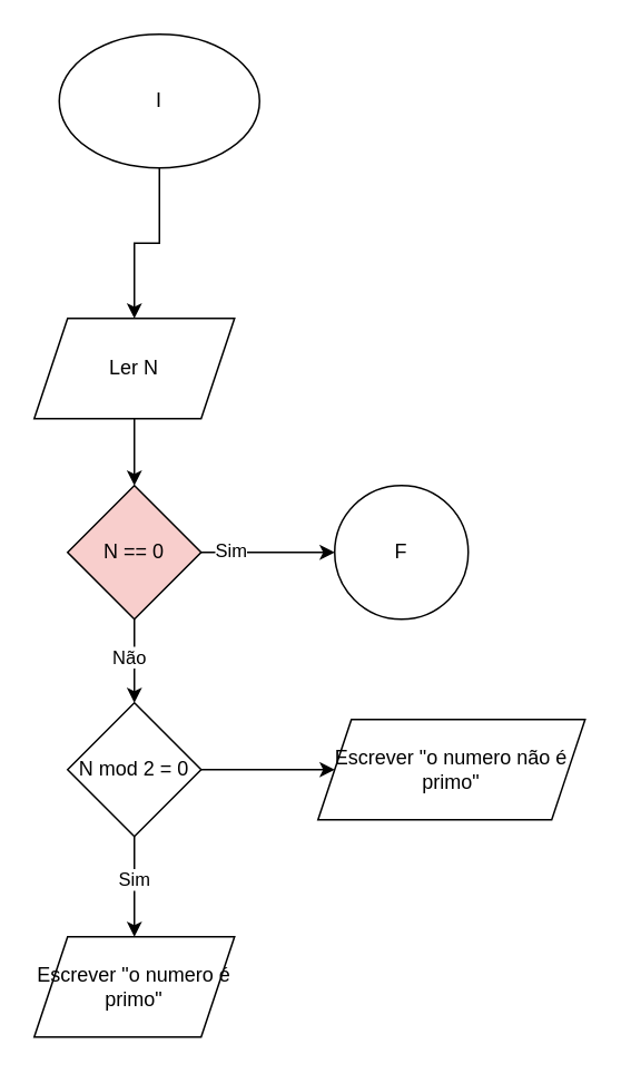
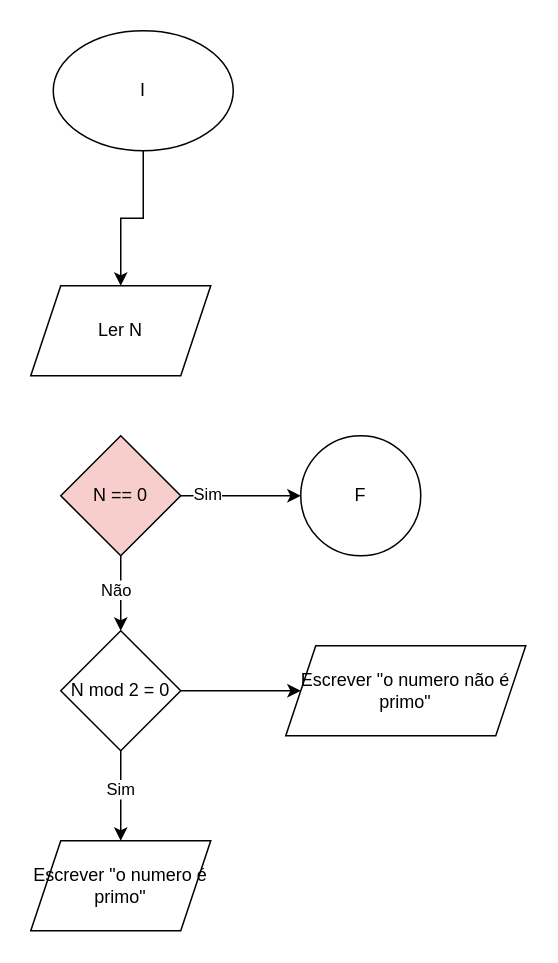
  <mxCell id="0" />
  <mxCell id="1" parent="0" />
  <mxCell id="2" value="" style="edgeStyle=orthogonalEdgeStyle;rounded=0;orthogonalLoop=1;jettySize=auto;html=1;" edge="1" parent="1" source="3" target="5"><mxGeometry relative="1" as="geometry" /></mxCell>
  <mxCell id="3" value="I" style="ellipse;whiteSpace=wrap;html=1;" vertex="1" parent="1"><mxGeometry x="35" y="20" width="120" height="80" as="geometry" /></mxCell>
- <mxCell id="4" value="" style="edgeStyle=orthogonalEdgeStyle;rounded=0;orthogonalLoop=1;jettySize=auto;html=1;" edge="1" parent="1" source="5" target="15"><mxGeometry relative="1" as="geometry" /></mxCell>
  <mxCell id="5" value="Ler N" style="shape=parallelogram;perimeter=parallelogramPerimeter;whiteSpace=wrap;html=1;fixedSize=1;" vertex="1" parent="1"><mxGeometry x="20" y="190" width="120" height="60" as="geometry" /></mxCell>
  <mxCell id="6" value="" style="edgeStyle=orthogonalEdgeStyle;rounded=0;orthogonalLoop=1;jettySize=auto;html=1;" edge="1" parent="1" source="9" target="10"><mxGeometry relative="1" as="geometry" /></mxCell>
  <mxCell id="7" value="Sim" style="edgeLabel;html=1;align=center;verticalAlign=middle;resizable=0;points=[];" vertex="1" connectable="0" parent="6"><mxGeometry x="-0.156" y="-1" relative="1" as="geometry"><mxPoint as="offset" /></mxGeometry></mxCell>
  <mxCell id="8" value="" style="edgeStyle=orthogonalEdgeStyle;rounded=0;orthogonalLoop=1;jettySize=auto;html=1;" edge="1" parent="1" source="9" target="17"><mxGeometry relative="1" as="geometry" /></mxCell>
  <mxCell id="9" value="N mod 2 = 0" style="rhombus;whiteSpace=wrap;html=1;" vertex="1" parent="1"><mxGeometry x="40" y="420" width="80" height="80" as="geometry" /></mxCell>
  <mxCell id="10" value="Escrever &quot;o numero é primo&quot;" style="shape=parallelogram;perimeter=parallelogramPerimeter;whiteSpace=wrap;html=1;fixedSize=1;" vertex="1" parent="1"><mxGeometry x="20" y="560" width="120" height="60" as="geometry" /></mxCell>
  <mxCell id="11" value="" style="edgeStyle=orthogonalEdgeStyle;rounded=0;orthogonalLoop=1;jettySize=auto;html=1;" edge="1" parent="1" source="15" target="9"><mxGeometry relative="1" as="geometry" /></mxCell>
  <mxCell id="12" value="Não" style="edgeLabel;html=1;align=center;verticalAlign=middle;resizable=0;points=[];" vertex="1" connectable="0" parent="11"><mxGeometry x="-0.12" y="-4" relative="1" as="geometry"><mxPoint as="offset" /></mxGeometry></mxCell>
  <mxCell id="13" value="" style="edgeStyle=orthogonalEdgeStyle;rounded=0;orthogonalLoop=1;jettySize=auto;html=1;" edge="1" parent="1" source="15" target="16"><mxGeometry relative="1" as="geometry" /></mxCell>
  <mxCell id="14" value="Sim" style="edgeLabel;html=1;align=center;verticalAlign=middle;resizable=0;points=[];" vertex="1" connectable="0" parent="13"><mxGeometry x="-0.575" y="2" relative="1" as="geometry"><mxPoint as="offset" /></mxGeometry></mxCell>
  <mxCell id="15" value="N == 0" style="rhombus;whiteSpace=wrap;html=1;fillColor=#f8cecc;" vertex="1" parent="1"><mxGeometry x="40" y="290" width="80" height="80" as="geometry" /></mxCell>
  <mxCell id="16" value="F" style="ellipse;whiteSpace=wrap;html=1;" vertex="1" parent="1"><mxGeometry x="200" y="290" width="80" height="80" as="geometry" /></mxCell>
  <mxCell id="17" value="Escrever &quot;o numero não é primo&quot;" style="shape=parallelogram;perimeter=parallelogramPerimeter;whiteSpace=wrap;html=1;fixedSize=1;" vertex="1" parent="1"><mxGeometry x="190" y="430" width="160" height="60" as="geometry" /></mxCell>
